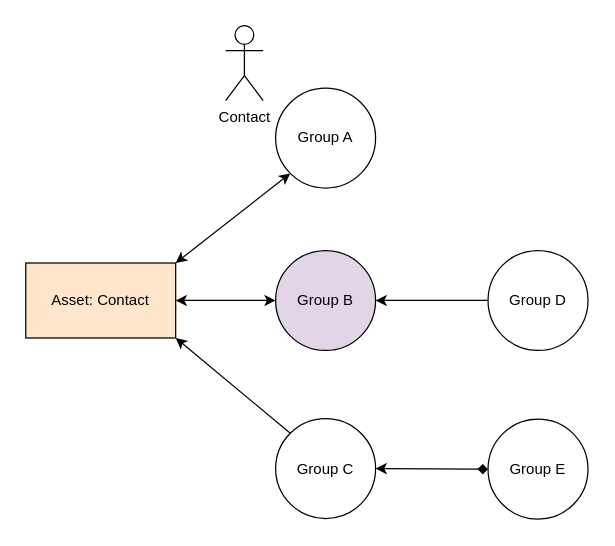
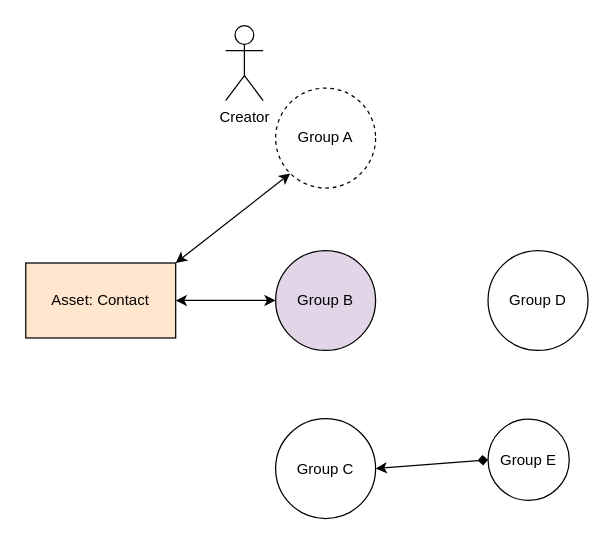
  <mxCell id="0" />
  <mxCell id="1" parent="0" />
  <mxCell id="2" value="Asset: Contact" style="rounded=0;whiteSpace=wrap;html=1;fillColor=#ffe6cc;" vertex="1" parent="1"><mxGeometry x="20" y="210" width="120" height="60" as="geometry" /></mxCell>
- <mxCell id="3" value="Group A" style="ellipse;whiteSpace=wrap;html=1;aspect=fixed;" vertex="1" parent="1"><mxGeometry x="220" y="70" width="80" height="80" as="geometry" /></mxCell>
+ <mxCell id="3" value="Group A" style="ellipse;whiteSpace=wrap;html=1;aspect=fixed;dashed=1;" vertex="1" parent="1"><mxGeometry x="220" y="70" width="80" height="80" as="geometry" /></mxCell>
  <mxCell id="4" value="Group B" style="ellipse;whiteSpace=wrap;html=1;aspect=fixed;fillColor=#e1d5e7;" vertex="1" parent="1"><mxGeometry x="220" y="200" width="80" height="80" as="geometry" /></mxCell>
  <mxCell id="5" value="Group C" style="ellipse;whiteSpace=wrap;html=1;aspect=fixed;" vertex="1" parent="1"><mxGeometry x="220" y="334.5" width="80" height="80" as="geometry" /></mxCell>
- <mxCell id="6" value="&lt;div&gt;Contact&lt;/div&gt;" style="shape=umlActor;verticalLabelPosition=bottom;verticalAlign=top;html=1;outlineConnect=0;" vertex="1" parent="1"><mxGeometry x="180" y="20" width="30" height="60" as="geometry" /></mxCell>
+ <mxCell id="6" value="&lt;div&gt;Creator&lt;/div&gt;" style="shape=umlActor;verticalLabelPosition=bottom;verticalAlign=top;html=1;outlineConnect=0;" vertex="1" parent="1"><mxGeometry x="180" y="20" width="30" height="60" as="geometry" /></mxCell>
  <mxCell id="7" value="" style="endArrow=classic;startArrow=classic;html=1;entryX=0;entryY=1;entryDx=0;entryDy=0;" edge="1" parent="1" target="3"><mxGeometry width="50" height="50" relative="1" as="geometry"><mxPoint x="140" y="210" as="sourcePoint" /><mxPoint x="190" y="160" as="targetPoint" /></mxGeometry></mxCell>
  <mxCell id="8" value="" style="endArrow=classic;startArrow=classic;html=1;entryX=0;entryY=0.5;entryDx=0;entryDy=0;" edge="1" parent="1" target="4"><mxGeometry width="50" height="50" relative="1" as="geometry"><mxPoint x="140" y="240" as="sourcePoint" /><mxPoint x="190" y="200" as="targetPoint" /></mxGeometry></mxCell>
- <mxCell id="9" value="" style="endArrow=classic;html=1;entryX=1;entryY=1;entryDx=0;entryDy=0;exitX=0;exitY=0;exitDx=0;exitDy=0;" edge="1" parent="1" source="5" target="2"><mxGeometry width="50" height="50" relative="1" as="geometry"><mxPoint x="150" y="340" as="sourcePoint" /><mxPoint x="200" y="290" as="targetPoint" /></mxGeometry></mxCell>
- <mxCell id="10" style="edgeStyle=orthogonalEdgeStyle;rounded=0;orthogonalLoop=1;jettySize=auto;html=1;exitX=0;exitY=0.5;exitDx=0;exitDy=0;entryX=1;entryY=0.5;entryDx=0;entryDy=0;" edge="1" parent="1" source="11" target="4"><mxGeometry relative="1" as="geometry" /></mxCell>
  <mxCell id="11" value="Group D" style="ellipse;whiteSpace=wrap;html=1;aspect=fixed;" vertex="1" parent="1"><mxGeometry x="390" y="200" width="80" height="80" as="geometry" /></mxCell>
- <mxCell id="12" value="Group E" style="ellipse;whiteSpace=wrap;html=1;aspect=fixed;" vertex="1" parent="1"><mxGeometry x="390" y="335" width="80" height="80" as="geometry" /></mxCell>
+ <mxCell id="12" value="Group E" style="ellipse;whiteSpace=wrap;html=1;aspect=fixed;" vertex="1" parent="1"><mxGeometry x="390" y="335" width="65" height="65" as="geometry" /></mxCell>
  <mxCell id="13" value="" style="endArrow=diamond;startArrow=classic;html=1;exitX=1;exitY=0.5;exitDx=0;exitDy=0;entryX=0;entryY=0.5;entryDx=0;entryDy=0;" edge="1" parent="1" source="5" target="12"><mxGeometry width="50" height="50" relative="1" as="geometry"><mxPoint x="400" y="320" as="sourcePoint" /><mxPoint x="450" y="270" as="targetPoint" /></mxGeometry></mxCell>
